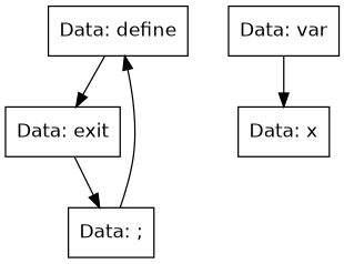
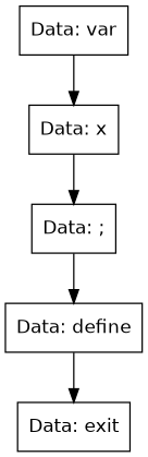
  digraph {
    fontname="DejaVu Sans"
    node [fontname="DejaVu Sans" shape=record]
    edge [fontname="DejaVu Sans"]
    n1 [label="Data: define"]
    n2 [label="Data: exit"]
    n3 [label="Data: ;"]
    n4 [label="Data: var"]
    n5 [label="Data: x"]
    n1 -> n2
-   n2 -> n3
+   n5 -> n3
    n3 -> n1
    n4 -> n5
  }
